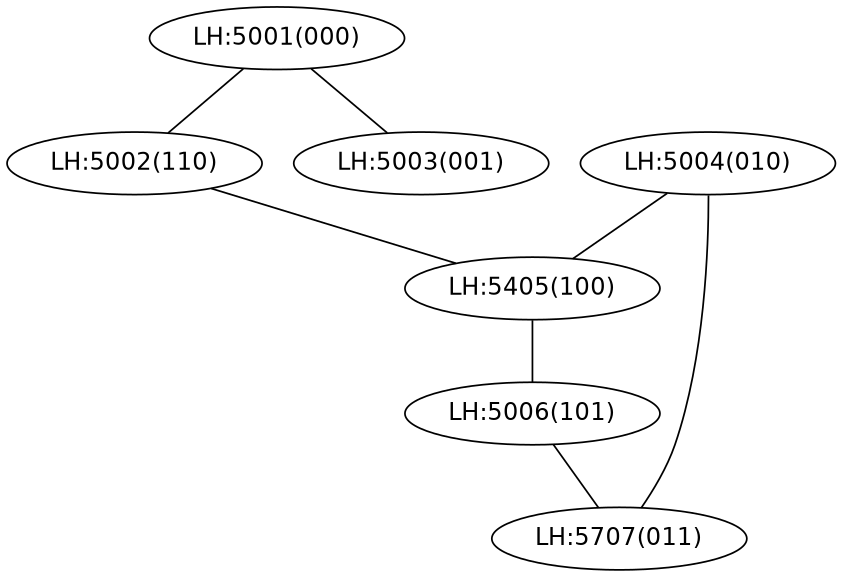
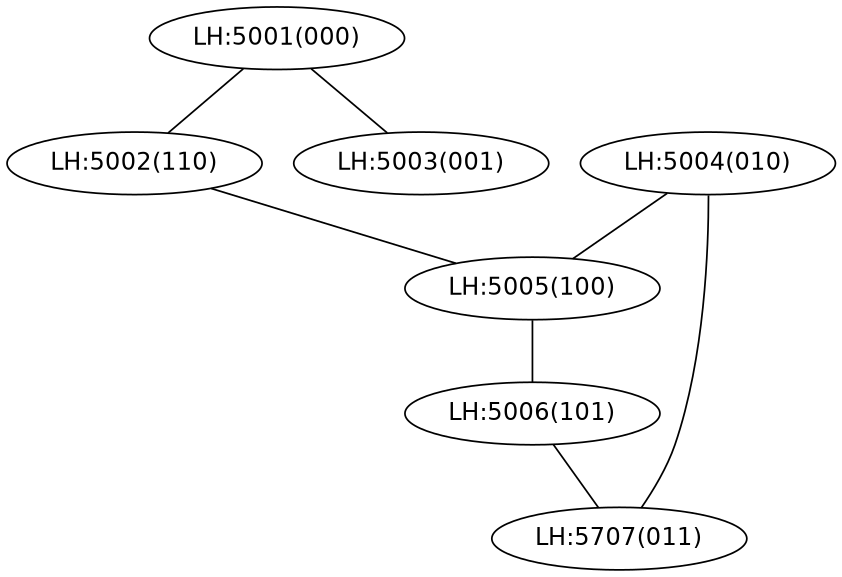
  graph {
    fontname="DejaVu Sans"
    node [fontname="DejaVu Sans"]
    edge [fontname="DejaVu Sans"]
    n1 [label="LH:5001(000)"]
    n2 [label="LH:5002(110)"]
    n3 [label="LH:5003(001)"]
-   n4 [label="LH:5405(100)"]
+   n4 [label="LH:5005(100)"]
    n5 [label="LH:5006(101)"]
    n6 [label="LH:5004(010)"]
    n7 [label="LH:5707(011)"]
    n1 -- n2
    n1 -- n3
    n2 -- n4
    n4 -- n5
    n5 -- n7
    n6 -- n4
    n6 -- n7
  }
